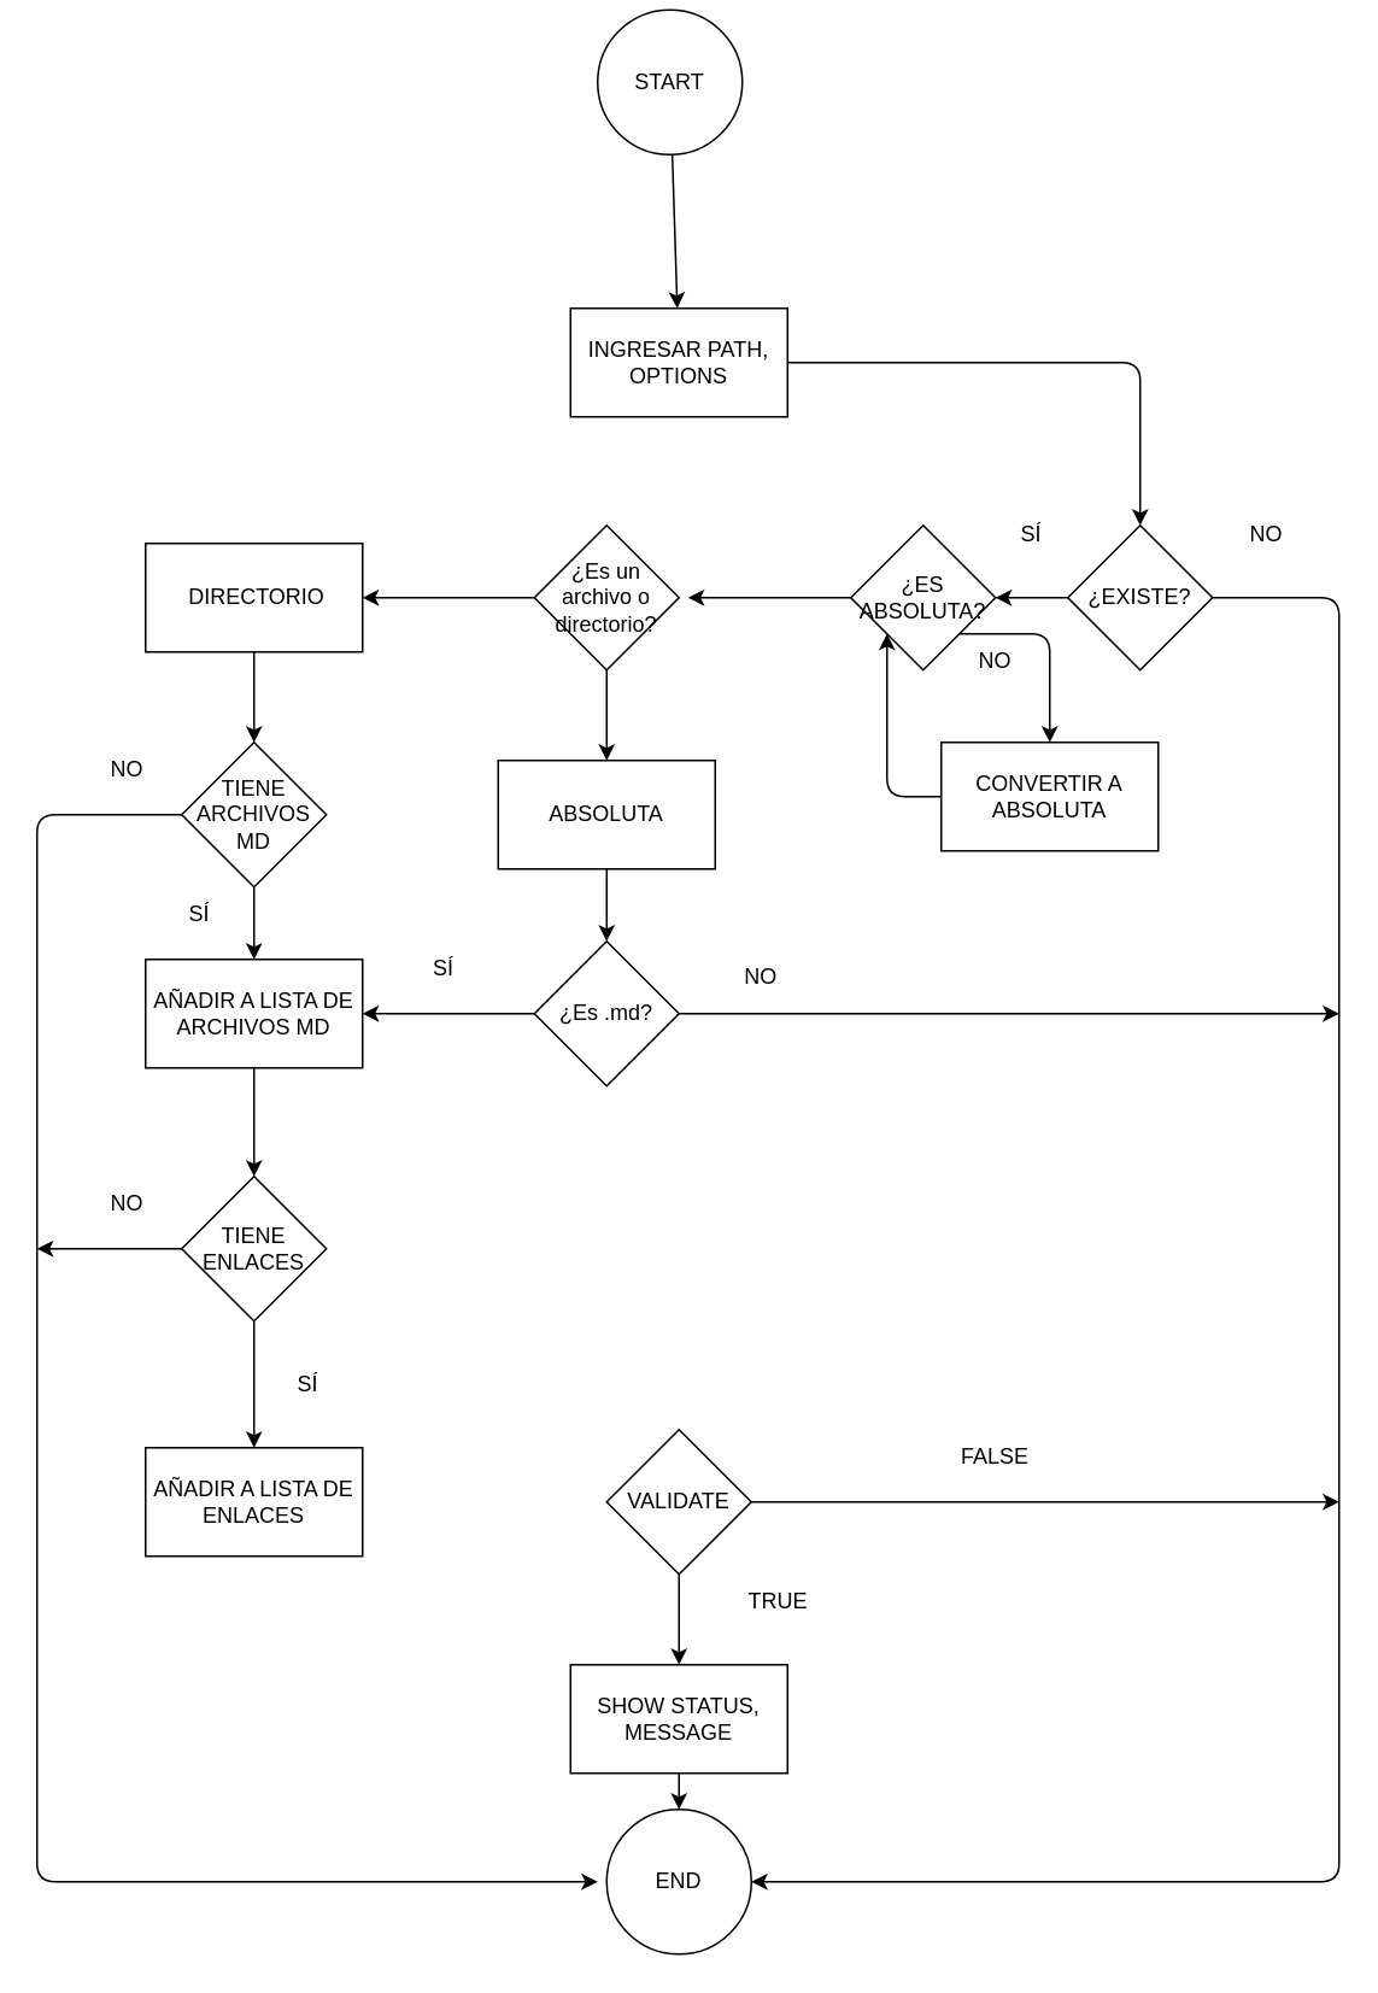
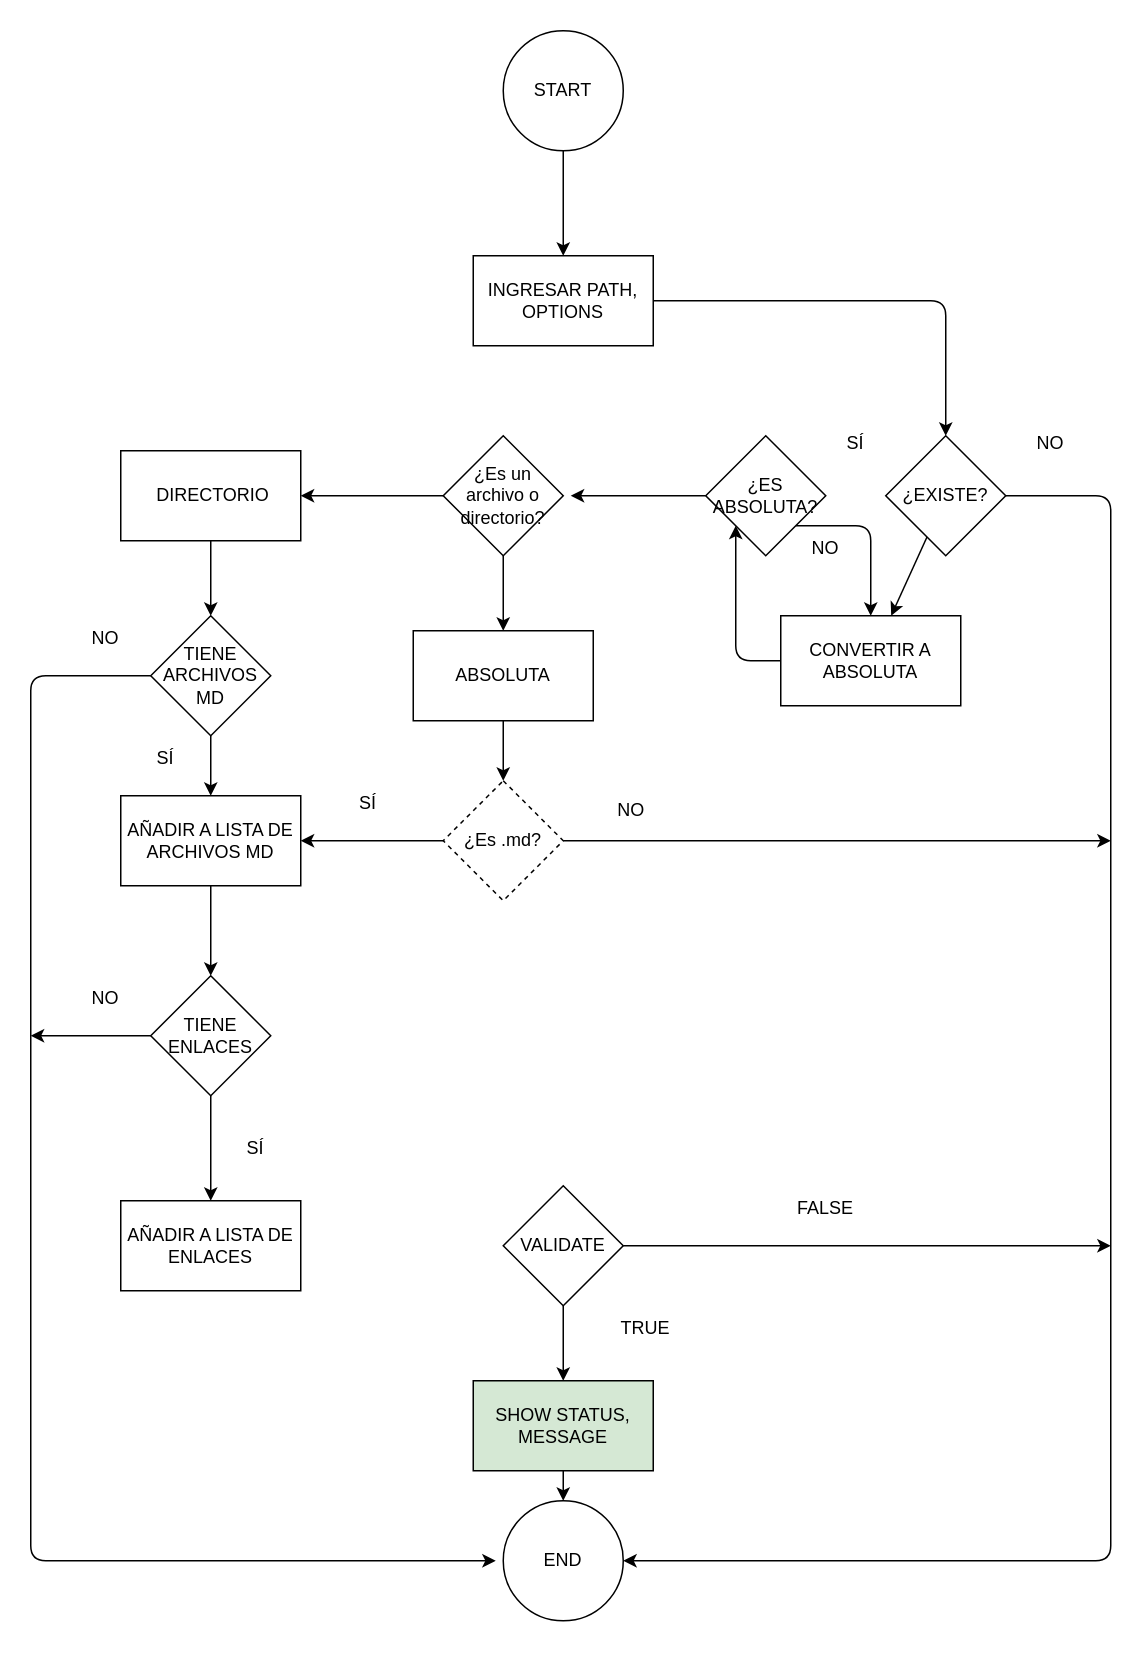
  <mxCell id="0" />
  <mxCell id="1" parent="0" />
  <mxCell id="2" value="END" style="ellipse;whiteSpace=wrap;html=1;aspect=fixed;" parent="1" vertex="1"><mxGeometry x="335" y="1000" width="80" height="80" as="geometry" /></mxCell>
  <mxCell id="3" value="" style="edgeStyle=none;html=1;" parent="1" source="4" target="6" edge="1"><mxGeometry relative="1" as="geometry" /></mxCell>
- <mxCell id="4" value="START" style="ellipse;whiteSpace=wrap;html=1;aspect=fixed;" parent="1" vertex="1"><mxGeometry x="330" y="5" width="80" height="80" as="geometry" /></mxCell>
+ <mxCell id="4" value="START" style="ellipse;whiteSpace=wrap;html=1;aspect=fixed;" parent="1" vertex="1"><mxGeometry x="335" y="20" width="80" height="80" as="geometry" /></mxCell>
  <mxCell id="5" value="" style="edgeStyle=none;html=1;exitX=1;exitY=0.5;exitDx=0;exitDy=0;" parent="1" source="6" target="10" edge="1"><mxGeometry relative="1" as="geometry"><Array as="points"><mxPoint x="630" y="200" /></Array></mxGeometry></mxCell>
  <mxCell id="6" value="INGRESAR PATH, OPTIONS" style="rounded=0;whiteSpace=wrap;html=1;" parent="1" vertex="1"><mxGeometry x="315" y="170" width="120" height="60" as="geometry" /></mxCell>
  <mxCell id="7" value="" style="edgeStyle=none;html=1;entryX=0;entryY=1;entryDx=0;entryDy=0;exitX=0;exitY=0.5;exitDx=0;exitDy=0;" parent="1" source="8" target="15" edge="1"><mxGeometry relative="1" as="geometry"><Array as="points"><mxPoint x="490" y="440" /><mxPoint x="490" y="370" /></Array></mxGeometry></mxCell>
  <mxCell id="8" value="CONVERTIR A ABSOLUTA" style="rounded=0;whiteSpace=wrap;html=1;" parent="1" vertex="1"><mxGeometry x="520" y="410" width="120" height="60" as="geometry" /></mxCell>
- <mxCell id="9" value="" style="edgeStyle=none;html=1;" parent="1" source="10" target="15" edge="1"><mxGeometry relative="1" as="geometry" /></mxCell>
+ <mxCell id="9" value="" style="edgeStyle=none;html=1;" parent="1" source="10" target="8" edge="1"><mxGeometry relative="1" as="geometry" /></mxCell>
  <mxCell id="10" value="¿EXISTE?" style="rhombus;whiteSpace=wrap;html=1;" parent="1" vertex="1"><mxGeometry x="590" y="290" width="80" height="80" as="geometry" /></mxCell>
  <mxCell id="11" value="" style="endArrow=classic;html=1;exitX=1;exitY=0.5;exitDx=0;exitDy=0;entryX=1;entryY=0.5;entryDx=0;entryDy=0;" parent="1" source="10" target="2" edge="1"><mxGeometry width="50" height="50" relative="1" as="geometry"><mxPoint x="330" y="350" as="sourcePoint" /><mxPoint x="710" y="760" as="targetPoint" /><Array as="points"><mxPoint x="740" y="330" /><mxPoint x="740" y="1040" /></Array></mxGeometry></mxCell>
  <mxCell id="12" value="NO" style="text;html=1;strokeColor=none;fillColor=none;align=center;verticalAlign=middle;whiteSpace=wrap;rounded=0;" parent="1" vertex="1"><mxGeometry x="670" y="280" width="60" height="30" as="geometry" /></mxCell>
  <mxCell id="13" value="" style="edgeStyle=none;html=1;" parent="1" source="15" edge="1"><mxGeometry relative="1" as="geometry"><mxPoint x="380" y="330" as="targetPoint" /></mxGeometry></mxCell>
  <mxCell id="14" value="" style="edgeStyle=none;html=1;entryX=0.5;entryY=0;entryDx=0;entryDy=0;exitX=1;exitY=1;exitDx=0;exitDy=0;" parent="1" source="15" target="8" edge="1"><mxGeometry relative="1" as="geometry"><Array as="points"><mxPoint x="580" y="350" /></Array></mxGeometry></mxCell>
  <mxCell id="15" value="¿ES ABSOLUTA?" style="rhombus;whiteSpace=wrap;html=1;" parent="1" vertex="1"><mxGeometry x="470" y="290" width="80" height="80" as="geometry" /></mxCell>
  <mxCell id="16" value="SÍ" style="text;html=1;strokeColor=none;fillColor=none;align=center;verticalAlign=middle;whiteSpace=wrap;rounded=0;" parent="1" vertex="1"><mxGeometry x="540" y="280" width="60" height="30" as="geometry" /></mxCell>
  <mxCell id="17" value="" style="edgeStyle=none;html=1;" parent="1" source="18" target="27" edge="1"><mxGeometry relative="1" as="geometry" /></mxCell>
  <mxCell id="18" value="AÑADIR A LISTA DE ARCHIVOS MD" style="rounded=0;whiteSpace=wrap;html=1;" parent="1" vertex="1"><mxGeometry x="80" y="530" width="120" height="60" as="geometry" /></mxCell>
  <mxCell id="19" value="" style="edgeStyle=none;html=1;" parent="1" source="20" target="22" edge="1"><mxGeometry relative="1" as="geometry" /></mxCell>
  <mxCell id="20" value="&amp;nbsp;DIRECTORIO" style="whiteSpace=wrap;html=1;" parent="1" vertex="1"><mxGeometry x="80" y="300" width="120" height="60" as="geometry" /></mxCell>
  <mxCell id="21" value="" style="edgeStyle=none;html=1;" parent="1" source="22" target="18" edge="1"><mxGeometry relative="1" as="geometry" /></mxCell>
  <mxCell id="22" value="TIENE ARCHIVOS MD" style="rhombus;whiteSpace=wrap;html=1;" parent="1" vertex="1"><mxGeometry x="100" y="410" width="80" height="80" as="geometry" /></mxCell>
  <mxCell id="23" value="" style="endArrow=classic;html=1;exitX=0;exitY=0.5;exitDx=0;exitDy=0;" parent="1" source="22" edge="1"><mxGeometry width="50" height="50" relative="1" as="geometry"><mxPoint x="330" y="600" as="sourcePoint" /><mxPoint x="330" y="1040" as="targetPoint" /><Array as="points"><mxPoint x="20" y="450" /><mxPoint x="20" y="1040" /></Array></mxGeometry></mxCell>
  <mxCell id="24" value="NO" style="text;html=1;strokeColor=none;fillColor=none;align=center;verticalAlign=middle;whiteSpace=wrap;rounded=0;" parent="1" vertex="1"><mxGeometry x="40" y="410" width="60" height="30" as="geometry" /></mxCell>
  <mxCell id="25" value="SÍ" style="text;html=1;strokeColor=none;fillColor=none;align=center;verticalAlign=middle;whiteSpace=wrap;rounded=0;" parent="1" vertex="1"><mxGeometry x="80" y="490" width="60" height="30" as="geometry" /></mxCell>
  <mxCell id="26" value="" style="edgeStyle=none;html=1;" parent="1" source="27" target="31" edge="1"><mxGeometry relative="1" as="geometry" /></mxCell>
  <mxCell id="27" value="TIENE ENLACES" style="rhombus;whiteSpace=wrap;html=1;" parent="1" vertex="1"><mxGeometry x="100" y="650" width="80" height="80" as="geometry" /></mxCell>
  <mxCell id="28" value="" style="endArrow=classic;html=1;exitX=0;exitY=0.5;exitDx=0;exitDy=0;" parent="1" source="27" edge="1"><mxGeometry width="50" height="50" relative="1" as="geometry"><mxPoint x="330" y="760" as="sourcePoint" /><mxPoint x="20" y="690" as="targetPoint" /></mxGeometry></mxCell>
  <mxCell id="29" value="NO" style="text;html=1;strokeColor=none;fillColor=none;align=center;verticalAlign=middle;whiteSpace=wrap;rounded=0;" parent="1" vertex="1"><mxGeometry x="40" y="650" width="60" height="30" as="geometry" /></mxCell>
  <mxCell id="30" value="SÍ" style="text;html=1;strokeColor=none;fillColor=none;align=center;verticalAlign=middle;whiteSpace=wrap;rounded=0;" parent="1" vertex="1"><mxGeometry x="140" y="750" width="60" height="30" as="geometry" /></mxCell>
  <mxCell id="31" value="AÑADIR A LISTA DE ENLACES" style="rounded=0;whiteSpace=wrap;html=1;" parent="1" vertex="1"><mxGeometry x="80" y="800" width="120" height="60" as="geometry" /></mxCell>
  <mxCell id="32" style="edgeStyle=none;html=1;" parent="1" source="34" edge="1"><mxGeometry relative="1" as="geometry"><mxPoint x="740" y="830" as="targetPoint" /></mxGeometry></mxCell>
  <mxCell id="33" value="" style="edgeStyle=none;html=1;" parent="1" source="34" target="37" edge="1"><mxGeometry relative="1" as="geometry" /></mxCell>
  <mxCell id="34" value="VALIDATE" style="rhombus;whiteSpace=wrap;html=1;" parent="1" vertex="1"><mxGeometry x="335" y="790" width="80" height="80" as="geometry" /></mxCell>
  <mxCell id="35" value="FALSE" style="text;html=1;strokeColor=none;fillColor=none;align=center;verticalAlign=middle;whiteSpace=wrap;rounded=0;" parent="1" vertex="1"><mxGeometry x="520" y="790" width="60" height="30" as="geometry" /></mxCell>
  <mxCell id="36" value="" style="edgeStyle=none;html=1;" parent="1" source="37" target="2" edge="1"><mxGeometry relative="1" as="geometry" /></mxCell>
- <mxCell id="37" value="SHOW STATUS, MESSAGE" style="rounded=0;whiteSpace=wrap;html=1;" parent="1" vertex="1"><mxGeometry x="315" y="920" width="120" height="60" as="geometry" /></mxCell>
+ <mxCell id="37" value="SHOW STATUS, MESSAGE" style="rounded=0;whiteSpace=wrap;html=1;fillColor=#d5e8d4;" parent="1" vertex="1"><mxGeometry x="315" y="920" width="120" height="60" as="geometry" /></mxCell>
  <mxCell id="38" value="TRUE" style="text;html=1;strokeColor=none;fillColor=none;align=center;verticalAlign=middle;whiteSpace=wrap;rounded=0;" parent="1" vertex="1"><mxGeometry x="400" y="870" width="60" height="30" as="geometry" /></mxCell>
  <mxCell id="39" value="NO" style="text;html=1;strokeColor=none;fillColor=none;align=center;verticalAlign=middle;whiteSpace=wrap;rounded=0;" parent="1" vertex="1"><mxGeometry x="520" y="350" width="60" height="30" as="geometry" /></mxCell>
  <mxCell id="40" value="" style="edgeStyle=none;html=1;" parent="1" source="42" target="20" edge="1"><mxGeometry relative="1" as="geometry" /></mxCell>
  <mxCell id="41" value="" style="edgeStyle=none;html=1;" parent="1" source="42" target="44" edge="1"><mxGeometry relative="1" as="geometry" /></mxCell>
  <mxCell id="42" value="¿Es un archivo o directorio?" style="rhombus;whiteSpace=wrap;html=1;" parent="1" vertex="1"><mxGeometry x="295" y="290" width="80" height="80" as="geometry" /></mxCell>
  <mxCell id="43" value="" style="edgeStyle=none;html=1;" parent="1" source="44" target="45" edge="1"><mxGeometry relative="1" as="geometry" /></mxCell>
  <mxCell id="44" value="ABSOLUTA" style="rounded=1;whiteSpace=wrap;html=1;arcSize=0;" parent="1" vertex="1"><mxGeometry x="275" y="420" width="120" height="60" as="geometry" /></mxCell>
- <mxCell id="45" value="¿Es .md?" style="rhombus;whiteSpace=wrap;html=1;" parent="1" vertex="1"><mxGeometry x="295" y="520" width="80" height="80" as="geometry" /></mxCell>
+ <mxCell id="45" value="¿Es .md?" style="rhombus;whiteSpace=wrap;html=1;dashed=1;" parent="1" vertex="1"><mxGeometry x="295" y="520" width="80" height="80" as="geometry" /></mxCell>
  <mxCell id="46" value="" style="endArrow=classic;html=1;exitX=0;exitY=0.5;exitDx=0;exitDy=0;entryX=1;entryY=0.5;entryDx=0;entryDy=0;" parent="1" source="45" target="18" edge="1"><mxGeometry width="50" height="50" relative="1" as="geometry"><mxPoint x="340" y="720" as="sourcePoint" /><mxPoint x="390" y="670" as="targetPoint" /></mxGeometry></mxCell>
  <mxCell id="47" value="" style="endArrow=classic;html=1;exitX=1;exitY=0.5;exitDx=0;exitDy=0;" parent="1" source="45" edge="1"><mxGeometry width="50" height="50" relative="1" as="geometry"><mxPoint x="380" y="560" as="sourcePoint" /><mxPoint x="740" y="560" as="targetPoint" /></mxGeometry></mxCell>
  <mxCell id="48" value="SÍ" style="text;html=1;strokeColor=none;fillColor=none;align=center;verticalAlign=middle;whiteSpace=wrap;rounded=0;" parent="1" vertex="1"><mxGeometry x="215" y="520" width="60" height="30" as="geometry" /></mxCell>
  <mxCell id="49" value="NO" style="text;html=1;align=center;verticalAlign=middle;resizable=0;points=[];autosize=1;strokeColor=none;fillColor=none;" parent="1" vertex="1"><mxGeometry x="400" y="525" width="40" height="30" as="geometry" /></mxCell>
